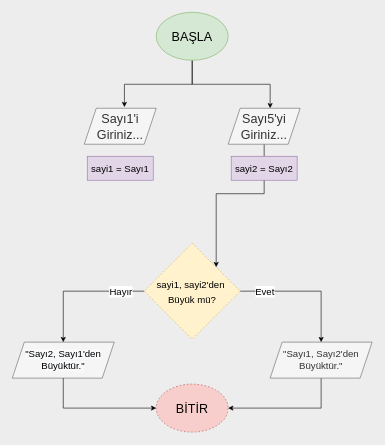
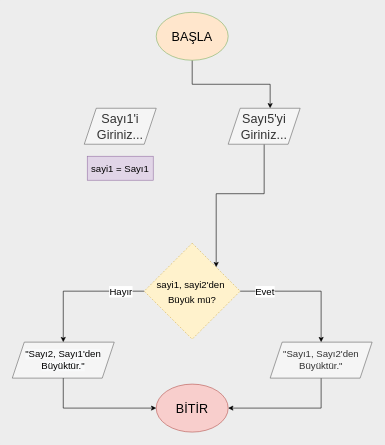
  <mxCell id="0" />
  <mxCell id="1" parent="0" />
  <mxCell id="2" style="edgeStyle=orthogonalEdgeStyle;rounded=0;orthogonalLoop=1;jettySize=auto;html=1;entryX=0.583;entryY=0;entryDx=0;entryDy=0;entryPerimeter=0;fontSize=21;" edge="1" parent="1" source="4" target="8"><mxGeometry relative="1" as="geometry" /></mxCell>
- <mxCell id="3" style="edgeStyle=orthogonalEdgeStyle;rounded=0;orthogonalLoop=1;jettySize=auto;html=1;entryX=0.558;entryY=-0.033;entryDx=0;entryDy=0;entryPerimeter=0;fontSize=21;" edge="1" parent="1" source="4" target="6"><mxGeometry relative="1" as="geometry" /></mxCell>
- <mxCell id="4" value="&lt;font style=&quot;font-size: 21px&quot; data-font-src=&quot;https://www.dafont.com/coolvetica.font&quot;&gt;BAŞLA&lt;/font&gt;" style="ellipse;whiteSpace=wrap;html=1;fillColor=#d5e8d4;strokeColor=#82b366;" vertex="1" parent="1"><mxGeometry x="260" y="20" width="120" height="80" as="geometry" /></mxCell>
- <mxCell id="5" value="&lt;font style=&quot;font-size: 21px&quot;&gt;BİTİR&lt;/font&gt;" style="ellipse;whiteSpace=wrap;html=1;fillColor=#f8cecc;strokeColor=#b85450;dashed=1;" vertex="1" parent="1"><mxGeometry x="260" y="640" width="120" height="80" as="geometry" /></mxCell>
+ <mxCell id="4" value="&lt;font style=&quot;font-size: 21px&quot; data-font-src=&quot;https://www.dafont.com/coolvetica.font&quot;&gt;BAŞLA&lt;/font&gt;" style="ellipse;whiteSpace=wrap;html=1;fillColor=#ffe6cc;strokeColor=#82b366;" vertex="1" parent="1"><mxGeometry x="260" y="20" width="120" height="80" as="geometry" /></mxCell>
+ <mxCell id="5" value="&lt;font style=&quot;font-size: 21px&quot;&gt;BİTİR&lt;/font&gt;" style="ellipse;whiteSpace=wrap;html=1;fillColor=#f8cecc;strokeColor=#b85450;" vertex="1" parent="1"><mxGeometry x="260" y="640" width="120" height="80" as="geometry" /></mxCell>
  <mxCell id="6" value="Sayı1'i&lt;br&gt;Giriniz..." style="shape=parallelogram;perimeter=parallelogramPerimeter;whiteSpace=wrap;html=1;fixedSize=1;fontSize=21;fillColor=#f5f5f5;fontColor=#333333;strokeColor=#666666;" vertex="1" parent="1"><mxGeometry x="140" y="180" width="120" height="60" as="geometry" /></mxCell>
  <mxCell id="7" style="edgeStyle=orthogonalEdgeStyle;rounded=0;orthogonalLoop=1;jettySize=auto;html=1;entryX=1;entryY=0;entryDx=0;entryDy=0;fontSize=21;" edge="1" parent="1" source="8" target="9"><mxGeometry relative="1" as="geometry" /></mxCell>
  <mxCell id="8" value="Sayı5'yi&lt;br&gt;Giriniz..." style="shape=parallelogram;perimeter=parallelogramPerimeter;whiteSpace=wrap;html=1;fixedSize=1;fontSize=21;fillColor=#f5f5f5;fontColor=#333333;strokeColor=#666666;" vertex="1" parent="1"><mxGeometry x="380" y="180" width="120" height="60" as="geometry" /></mxCell>
  <mxCell id="9" value="&lt;font style=&quot;font-size: 16px&quot;&gt;sayi1, sayi2'den&amp;nbsp;&lt;br&gt;Büyük mü?&lt;/font&gt;" style="rhombus;whiteSpace=wrap;html=1;fontSize=21;fillColor=#fff2cc;strokeColor=#d6b656;dashed=1;" vertex="1" parent="1"><mxGeometry x="240" y="405" width="160" height="160" as="geometry" /></mxCell>
- <mxCell id="10" value="sayi2 = Sayı2" style="rounded=0;whiteSpace=wrap;html=1;fontSize=16;fillColor=#e1d5e7;strokeColor=#9673a6;" vertex="1" parent="1"><mxGeometry x="385" y="260" width="110" height="40" as="geometry" /></mxCell>
  <mxCell id="11" value="sayi1 = Sayı1" style="rounded=0;whiteSpace=wrap;html=1;fontSize=16;fillColor=#e1d5e7;strokeColor=#9673a6;" vertex="1" parent="1"><mxGeometry x="145" y="260" width="110" height="40" as="geometry" /></mxCell>
  <mxCell id="12" style="edgeStyle=orthogonalEdgeStyle;rounded=0;orthogonalLoop=1;jettySize=auto;html=1;entryX=1;entryY=0.5;entryDx=0;entryDy=0;fontSize=16;" edge="1" parent="1" source="13" target="5"><mxGeometry relative="1" as="geometry"><Array as="points"><mxPoint x="535" y="680" /></Array></mxGeometry></mxCell>
  <mxCell id="13" value="&quot;Sayı1, Sayı2'den&lt;br&gt;Büyüktür.&quot;" style="shape=parallelogram;perimeter=parallelogramPerimeter;whiteSpace=wrap;html=1;fixedSize=1;fontSize=16;fillColor=#f5f5f5;fontColor=#333333;strokeColor=#666666;" vertex="1" parent="1"><mxGeometry x="450" y="570" width="170" height="60" as="geometry" /></mxCell>
  <mxCell id="14" value="&lt;span style=&quot;color: rgb(0 , 0 , 0) ; font-family: &amp;#34;helvetica&amp;#34; ; font-size: 16px ; font-style: normal ; font-weight: 400 ; letter-spacing: normal ; text-align: center ; text-indent: 0px ; text-transform: none ; word-spacing: 0px ; background-color: rgb(248 , 249 , 250) ; display: inline ; float: none&quot;&gt;&quot;Sayı2, Sayı1'den&lt;/span&gt;&lt;br style=&quot;color: rgb(0 , 0 , 0) ; font-family: &amp;#34;helvetica&amp;#34; ; font-size: 16px ; font-style: normal ; font-weight: 400 ; letter-spacing: normal ; text-align: center ; text-indent: 0px ; text-transform: none ; word-spacing: 0px ; background-color: rgb(248 , 249 , 250)&quot;&gt;&lt;span style=&quot;color: rgb(0 , 0 , 0) ; font-family: &amp;#34;helvetica&amp;#34; ; font-size: 16px ; font-style: normal ; font-weight: 400 ; letter-spacing: normal ; text-align: center ; text-indent: 0px ; text-transform: none ; word-spacing: 0px ; background-color: rgb(248 , 249 , 250) ; display: inline ; float: none&quot;&gt;Büyüktür.&quot;&lt;/span&gt;" style="shape=parallelogram;perimeter=parallelogramPerimeter;whiteSpace=wrap;html=1;fixedSize=1;fontSize=16;fillColor=#f5f5f5;fontColor=#333333;strokeColor=#666666;" vertex="1" parent="1"><mxGeometry x="20" y="570" width="170" height="60" as="geometry" /></mxCell>
  <mxCell id="15" value="" style="endArrow=classic;html=1;rounded=0;fontSize=16;exitX=1;exitY=0.5;exitDx=0;exitDy=0;entryX=0.5;entryY=0;entryDx=0;entryDy=0;" edge="1" parent="1" source="9" target="13"><mxGeometry relative="1" as="geometry"><mxPoint x="260" y="370" as="sourcePoint" /><mxPoint x="360" y="370" as="targetPoint" /><Array as="points"><mxPoint x="535" y="485" /></Array></mxGeometry></mxCell>
  <mxCell id="16" value="Evet" style="edgeLabel;resizable=0;html=1;align=center;verticalAlign=middle;fontSize=16;labelBackgroundColor=#FFFFFF;" connectable="0" vertex="1" parent="15"><mxGeometry relative="1" as="geometry"><mxPoint x="-70" as="offset" /></mxGeometry></mxCell>
  <mxCell id="17" value="" style="endArrow=classic;html=1;rounded=0;fontSize=16;entryX=0.5;entryY=0;entryDx=0;entryDy=0;exitX=0;exitY=0.5;exitDx=0;exitDy=0;" edge="1" parent="1" source="9" target="14"><mxGeometry relative="1" as="geometry"><mxPoint x="260" y="370" as="sourcePoint" /><mxPoint x="360" y="370" as="targetPoint" /><Array as="points"><mxPoint x="105" y="485" /></Array></mxGeometry></mxCell>
  <mxCell id="18" value="Hayır" style="edgeLabel;resizable=0;html=1;align=center;verticalAlign=middle;fontSize=16;" connectable="0" vertex="1" parent="17"><mxGeometry relative="1" as="geometry"><mxPoint x="70" as="offset" /></mxGeometry></mxCell>
  <mxCell id="19" style="edgeStyle=orthogonalEdgeStyle;rounded=0;orthogonalLoop=1;jettySize=auto;html=1;entryX=0;entryY=0.5;entryDx=0;entryDy=0;fontSize=16;exitX=0.5;exitY=1;exitDx=0;exitDy=0;" edge="1" parent="1" source="14" target="5"><mxGeometry relative="1" as="geometry"><mxPoint x="240" y="650" as="sourcePoint" /><mxPoint x="85" y="700" as="targetPoint" /><Array as="points"><mxPoint x="105" y="680" /></Array></mxGeometry></mxCell>
